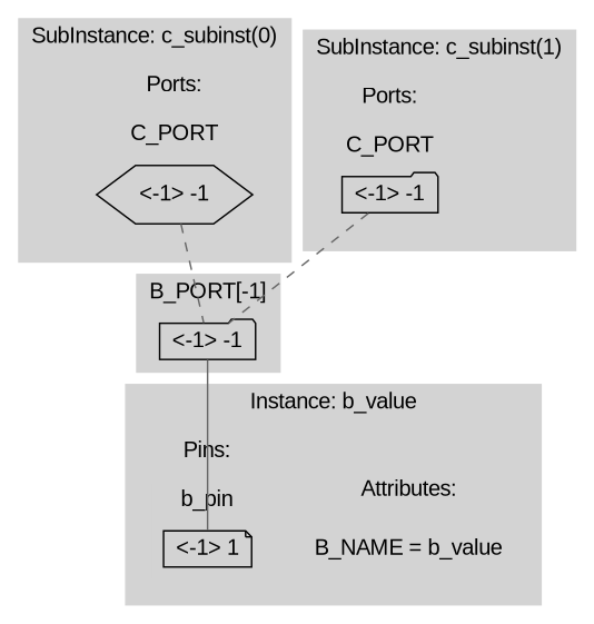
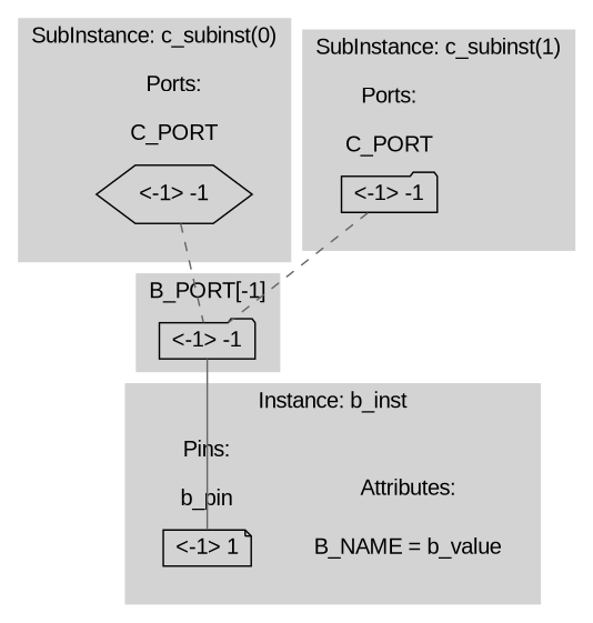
  graph {
    splines=false
    fontname="Liberation Sans"
    node [shape=folder fontname="Liberation Sans"]
    edge [headport=-1 tailport=-1 color=gray40 style=dashed fontname="Liberation Sans"]
    n1 [height=0.25 label="<-1> -1" shape=hexagon width=0.25]
    n2 [height=0.25 label="<-1> -1" width=0.25]
    n3 [label="B_NAME = b_value\n" shape=none]
    n4 [height=0.25 label="<-1> 1" shape=note width=0.25]
    n5 [height=0.25 label="<-1> -1" width=0.25]
    subgraph cluster_1 {
      color=lightgrey
      label="SubInstance: c_subinst(0)"
      style=filled
      subgraph cluster_2 {
        color=lightgrey
        label="Ports:"
        style=filled
        subgraph cluster_3 {
          color=lightgrey
          label=C_PORT
          style=filled
          n1
        }
      }
    }
    subgraph cluster_4 {
      color=lightgrey
      label="SubInstance: c_subinst(1)"
      style=filled
      subgraph cluster_5 {
        color=lightgrey
        label="Ports:"
        style=filled
        subgraph cluster_6 {
          color=lightgrey
          label=C_PORT
          style=filled
          n2
        }
      }
    }
    subgraph cluster_7 {
      color=lightgrey
-     label="Instance: b_value"
+     label="Instance: b_inst"
      style=filled
      subgraph cluster_8 {
        color=lightgrey
        label="Attributes:"
        style=filled
        n3
      }
      subgraph cluster_9 {
        color=lightgrey
        label="Pins:"
        style=filled
        subgraph cluster_10 {
          color=lightgrey
          label=b_pin
          style=filled
          n4
        }
      }
    }
    subgraph cluster_11 {
      color=lightgrey
      label="B_PORT[-1]"
      style=filled
      n5
    }
    n1 -- n5
    n2 -- n5
    n5 -- n4 [style=solid]
  }
